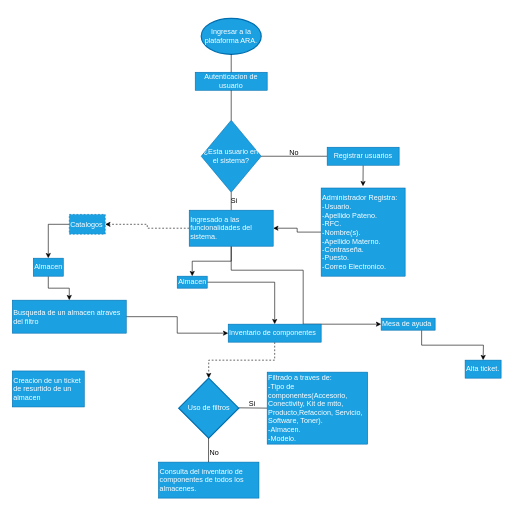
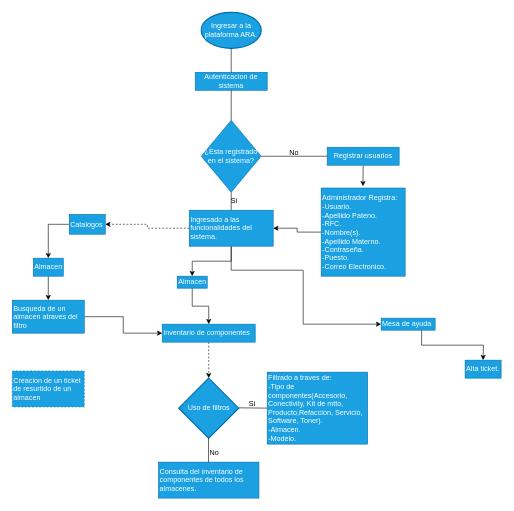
  <mxCell id="0" />
  <mxCell id="1" parent="0" />
- <mxCell id="2" value="Ingresar a la plataforma ARA." style="strokeWidth=2;html=1;shape=mxgraph.flowchart.start_1;whiteSpace=wrap;fillColor=#1ba1e2;fontColor=#ffffff;strokeColor=#006EAF;" parent="1" vertex="1"><mxGeometry x="335" y="30" width="100" height="60" as="geometry" /></mxCell>
- <mxCell id="3" value="Autenticacion de usuario" style="rounded=0;whiteSpace=wrap;html=1;fillColor=#1ba1e2;fontColor=#ffffff;strokeColor=#006EAF;" parent="1" vertex="1"><mxGeometry x="325" y="120" width="120" height="30" as="geometry" /></mxCell>
+ <mxCell id="2" value="Ingresar a la plataforma ARA." style="strokeWidth=2;html=1;shape=mxgraph.flowchart.start_1;whiteSpace=wrap;fillColor=#1ba1e2;fontColor=#ffffff;strokeColor=#006EAF;" parent="1" vertex="1"><mxGeometry x="335" y="20" width="100" height="60" as="geometry" /></mxCell>
+ <mxCell id="3" value="Autenticacion de sistema" style="rounded=0;whiteSpace=wrap;html=1;fillColor=#1ba1e2;fontColor=#ffffff;strokeColor=#006EAF;" parent="1" vertex="1"><mxGeometry x="325" y="120" width="120" height="30" as="geometry" /></mxCell>
  <mxCell id="4" value="" style="endArrow=none;html=1;rounded=0;entryX=0.5;entryY=1;entryDx=0;entryDy=0;entryPerimeter=0;" parent="1" target="2" edge="1"><mxGeometry width="50" height="50" relative="1" as="geometry"><mxPoint x="385" y="120" as="sourcePoint" /><mxPoint x="225" y="220" as="targetPoint" /><Array as="points"><mxPoint x="385" y="120" /></Array></mxGeometry></mxCell>
- <mxCell id="5" value="¿Esta usuario en el sistema?" style="rhombus;whiteSpace=wrap;html=1;fillColor=#1ba1e2;fontColor=#ffffff;strokeColor=#006EAF;" parent="1" vertex="1"><mxGeometry x="335" y="200" width="100" height="120" as="geometry" /></mxCell>
+ <mxCell id="5" value="¿Esta registrado en el sistema?" style="rhombus;whiteSpace=wrap;html=1;fillColor=#1ba1e2;fontColor=#ffffff;strokeColor=#006EAF;" parent="1" vertex="1"><mxGeometry x="335" y="200" width="100" height="120" as="geometry" /></mxCell>
  <mxCell id="6" value="" style="endArrow=none;html=1;rounded=0;entryX=0.5;entryY=1;entryDx=0;entryDy=0;entryPerimeter=0;" parent="1" edge="1"><mxGeometry width="50" height="50" relative="1" as="geometry"><mxPoint x="385" y="200" as="sourcePoint" /><mxPoint x="385" y="150" as="targetPoint" /></mxGeometry></mxCell>
  <mxCell id="7" value="" style="endArrow=none;html=1;rounded=0;entryX=0.5;entryY=1;entryDx=0;entryDy=0;entryPerimeter=0;" parent="1" edge="1"><mxGeometry width="50" height="50" relative="1" as="geometry"><mxPoint x="385" y="350" as="sourcePoint" /><mxPoint x="385" y="320" as="targetPoint" /></mxGeometry></mxCell>
  <mxCell id="8" value="" style="endArrow=none;html=1;rounded=0;entryX=1;entryY=0.5;entryDx=0;entryDy=0;" parent="1" target="5" edge="1"><mxGeometry width="50" height="50" relative="1" as="geometry"><mxPoint x="545" y="260" as="sourcePoint" /><mxPoint x="395" y="330" as="targetPoint" /><Array as="points" /></mxGeometry></mxCell>
  <mxCell id="9" value="No" style="text;html=1;strokeColor=none;fillColor=none;align=center;verticalAlign=middle;whiteSpace=wrap;rounded=0;" parent="1" vertex="1"><mxGeometry x="475" y="250" width="30" height="10" as="geometry" /></mxCell>
  <mxCell id="10" value="Si" style="text;html=1;strokeColor=none;fillColor=none;align=center;verticalAlign=middle;whiteSpace=wrap;rounded=0;" parent="1" vertex="1"><mxGeometry x="375" y="330" width="30" height="10" as="geometry" /></mxCell>
  <mxCell id="11" style="edgeStyle=orthogonalEdgeStyle;rounded=0;orthogonalLoop=1;jettySize=auto;html=1;exitX=0.5;exitY=1;exitDx=0;exitDy=0;" parent="1" source="12" edge="1"><mxGeometry relative="1" as="geometry"><mxPoint x="604.727" y="310" as="targetPoint" /></mxGeometry></mxCell>
  <mxCell id="12" value="Registrar usuarios" style="rounded=0;whiteSpace=wrap;html=1;fillColor=#1ba1e2;fontColor=#ffffff;strokeColor=#006EAF;" parent="1" vertex="1"><mxGeometry x="545" y="245" width="120" height="30" as="geometry" /></mxCell>
  <mxCell id="13" style="edgeStyle=orthogonalEdgeStyle;rounded=0;orthogonalLoop=1;jettySize=auto;html=1;exitX=0;exitY=0.5;exitDx=0;exitDy=0;entryX=1;entryY=0.5;entryDx=0;entryDy=0;" parent="1" source="14" target="18" edge="1"><mxGeometry relative="1" as="geometry" /></mxCell>
  <mxCell id="14" value="Administrador Registra:&lt;br&gt;-Usuario.&lt;br&gt;-Apellido Pateno.&lt;br&gt;-RFC.&lt;br&gt;-Nombre(s).&lt;br&gt;-Apellido Materno.&lt;br&gt;-Contraseña.&lt;br&gt;-Puesto.&lt;br&gt;-Correo Electronico." style="rounded=0;whiteSpace=wrap;html=1;fillColor=#1ba1e2;fontColor=#ffffff;strokeColor=#006EAF;align=left;" parent="1" vertex="1"><mxGeometry x="535" y="313" width="140" height="147" as="geometry" /></mxCell>
  <mxCell id="15" value="" style="edgeStyle=orthogonalEdgeStyle;rounded=0;orthogonalLoop=1;jettySize=auto;html=1;" parent="1" source="18" target="20" edge="1"><mxGeometry relative="1" as="geometry" /></mxCell>
  <mxCell id="16" value="" style="edgeStyle=orthogonalEdgeStyle;rounded=0;orthogonalLoop=1;jettySize=auto;html=1;dashed=1;" parent="1" source="18" target="22" edge="1"><mxGeometry relative="1" as="geometry" /></mxCell>
  <mxCell id="17" style="edgeStyle=orthogonalEdgeStyle;rounded=0;orthogonalLoop=1;jettySize=auto;html=1;" edge="1" parent="1" source="18"><mxGeometry relative="1" as="geometry"><mxPoint x="635" y="540" as="targetPoint" /><Array as="points"><mxPoint x="385" y="450" /><mxPoint x="505" y="450" /><mxPoint x="505" y="540" /><mxPoint x="625" y="540" /></Array></mxGeometry></mxCell>
  <mxCell id="18" value="Ingresado a las funcionalidades del sistema." style="rounded=0;whiteSpace=wrap;html=1;fillColor=#1ba1e2;fontColor=#ffffff;strokeColor=#006EAF;align=left;" parent="1" vertex="1"><mxGeometry x="315" y="350" width="140" height="60" as="geometry" /></mxCell>
  <mxCell id="19" value="" style="edgeStyle=orthogonalEdgeStyle;rounded=0;orthogonalLoop=1;jettySize=auto;html=1;" parent="1" source="20" target="24" edge="1"><mxGeometry relative="1" as="geometry" /></mxCell>
  <mxCell id="20" value="Almacen" style="whiteSpace=wrap;html=1;align=left;fillColor=#1ba1e2;strokeColor=#006EAF;fontColor=#ffffff;rounded=0;" parent="1" vertex="1"><mxGeometry x="295" y="460" width="50" height="20" as="geometry" /></mxCell>
  <mxCell id="21" value="" style="edgeStyle=orthogonalEdgeStyle;rounded=0;orthogonalLoop=1;jettySize=auto;html=1;" parent="1" source="22" target="26" edge="1"><mxGeometry relative="1" as="geometry" /></mxCell>
- <mxCell id="22" value="Catalogos" style="whiteSpace=wrap;html=1;align=left;fillColor=#1ba1e2;strokeColor=#006EAF;fontColor=#ffffff;rounded=0;dashed=1;" parent="1" vertex="1"><mxGeometry x="115" y="357" width="60" height="33" as="geometry" /></mxCell>
+ <mxCell id="22" value="Catalogos" style="whiteSpace=wrap;html=1;align=left;fillColor=#1ba1e2;strokeColor=#006EAF;fontColor=#ffffff;rounded=0;" parent="1" vertex="1"><mxGeometry x="115" y="357" width="60" height="33" as="geometry" /></mxCell>
  <mxCell id="23" style="edgeStyle=orthogonalEdgeStyle;rounded=0;orthogonalLoop=1;jettySize=auto;html=1;exitX=0.5;exitY=1;exitDx=0;exitDy=0;entryX=0.5;entryY=0;entryDx=0;entryDy=0;entryPerimeter=0;dashed=1;" edge="1" parent="1" source="24" target="30"><mxGeometry relative="1" as="geometry" /></mxCell>
- <mxCell id="24" value="Inventario de componentes" style="rounded=0;whiteSpace=wrap;html=1;align=left;fillColor=#1ba1e2;strokeColor=#006EAF;fontColor=#ffffff;" parent="1" vertex="1"><mxGeometry x="380" y="540" width="155" height="30" as="geometry" /></mxCell>
+ <mxCell id="24" value="Inventario de componentes" style="rounded=0;whiteSpace=wrap;html=1;align=left;fillColor=#1ba1e2;strokeColor=#006EAF;fontColor=#ffffff;" parent="1" vertex="1"><mxGeometry x="270" y="540" width="155" height="30" as="geometry" /></mxCell>
  <mxCell id="25" value="" style="edgeStyle=orthogonalEdgeStyle;rounded=0;orthogonalLoop=1;jettySize=auto;html=1;" edge="1" parent="1" source="26" target="29"><mxGeometry relative="1" as="geometry" /></mxCell>
  <mxCell id="26" value="Almacen" style="whiteSpace=wrap;html=1;align=left;fillColor=#1ba1e2;strokeColor=#006EAF;fontColor=#ffffff;rounded=0;" parent="1" vertex="1"><mxGeometry x="55" y="430" width="50" height="30" as="geometry" /></mxCell>
  <mxCell id="27" value="Consulta del inventario de componentes de todos los almacenes." style="whiteSpace=wrap;html=1;align=left;fillColor=#1ba1e2;strokeColor=#006EAF;fontColor=#ffffff;rounded=0;" parent="1" vertex="1"><mxGeometry x="263.75" y="770" width="167.5" height="60" as="geometry" /></mxCell>
  <mxCell id="28" value="" style="edgeStyle=orthogonalEdgeStyle;rounded=0;orthogonalLoop=1;jettySize=auto;html=1;" edge="1" parent="1" source="29" target="24"><mxGeometry relative="1" as="geometry" /></mxCell>
- <mxCell id="29" value="Busqueda de un almacen atraves del filtro" style="whiteSpace=wrap;html=1;align=left;fillColor=#1ba1e2;strokeColor=#006EAF;fontColor=#ffffff;rounded=0;" vertex="1" parent="1"><mxGeometry x="20" y="500" width="190" height="55" as="geometry" /></mxCell>
+ <mxCell id="29" value="Busqueda de un almacen atraves del filtro" style="whiteSpace=wrap;html=1;align=left;fillColor=#1ba1e2;strokeColor=#006EAF;fontColor=#ffffff;rounded=0;" vertex="1" parent="1"><mxGeometry x="20" y="500" width="120" height="55" as="geometry" /></mxCell>
  <mxCell id="30" value="Uso de filtros" style="strokeWidth=2;html=1;shape=mxgraph.flowchart.decision;whiteSpace=wrap;fillColor=#1ba1e2;fontColor=#ffffff;strokeColor=#006EAF;" vertex="1" parent="1"><mxGeometry x="297.5" y="630" width="100" height="100" as="geometry" /></mxCell>
  <mxCell id="31" value="Si" style="text;html=1;strokeColor=none;fillColor=none;align=center;verticalAlign=middle;whiteSpace=wrap;rounded=0;" vertex="1" parent="1"><mxGeometry x="405" y="668" width="30" height="10" as="geometry" /></mxCell>
  <mxCell id="32" value="" style="endArrow=none;html=1;rounded=0;entryX=1;entryY=0.5;entryDx=0;entryDy=0;" edge="1" parent="1"><mxGeometry width="50" height="50" relative="1" as="geometry"><mxPoint x="445" y="680" as="sourcePoint" /><mxPoint x="397.5" y="679.47" as="targetPoint" /><Array as="points" /></mxGeometry></mxCell>
  <mxCell id="33" value="No" style="text;html=1;strokeColor=none;fillColor=none;align=center;verticalAlign=middle;whiteSpace=wrap;rounded=0;" vertex="1" parent="1"><mxGeometry x="342" y="750" width="30" height="10" as="geometry" /></mxCell>
  <mxCell id="34" value="" style="endArrow=none;html=1;rounded=0;entryX=1;entryY=0.5;entryDx=0;entryDy=0;" edge="1" parent="1"><mxGeometry width="50" height="50" relative="1" as="geometry"><mxPoint x="347.2" y="770" as="sourcePoint" /><mxPoint x="347.2" y="730" as="targetPoint" /><Array as="points" /></mxGeometry></mxCell>
  <mxCell id="35" value="Filtrado a traves de:&lt;br&gt;-Tipo de componentes(Accesorio, Conectivity, Kit de mtto, Producto,Refaccion, Servicio, Software, Toner).&lt;br&gt;-Almacen.&lt;br&gt;-Modelo." style="whiteSpace=wrap;html=1;align=left;fillColor=#1ba1e2;strokeColor=#006EAF;fontColor=#ffffff;rounded=0;" vertex="1" parent="1"><mxGeometry x="445" y="620" width="167.5" height="120" as="geometry" /></mxCell>
  <mxCell id="36" style="edgeStyle=orthogonalEdgeStyle;rounded=0;orthogonalLoop=1;jettySize=auto;html=1;exitX=0.75;exitY=1;exitDx=0;exitDy=0;" edge="1" parent="1" source="37"><mxGeometry relative="1" as="geometry"><mxPoint x="805" y="600" as="targetPoint" /></mxGeometry></mxCell>
  <mxCell id="37" value="Mesa de ayuda" style="whiteSpace=wrap;html=1;align=left;fillColor=#1ba1e2;strokeColor=#006EAF;fontColor=#ffffff;rounded=0;" vertex="1" parent="1"><mxGeometry x="635" y="530" width="90" height="20" as="geometry" /></mxCell>
  <mxCell id="38" value="Alta ticket." style="rounded=0;whiteSpace=wrap;html=1;align=left;fillColor=#1ba1e2;strokeColor=#006EAF;fontColor=#ffffff;" vertex="1" parent="1"><mxGeometry x="775" y="600" width="60" height="30" as="geometry" /></mxCell>
- <mxCell id="39" value="Creacion de un ticket de resurtido de un almacen" style="whiteSpace=wrap;html=1;align=left;fillColor=#1ba1e2;strokeColor=#006EAF;fontColor=#ffffff;rounded=0;" vertex="1" parent="1"><mxGeometry x="20" y="618" width="120" height="60" as="geometry" /></mxCell>
+ <mxCell id="39" value="Creacion de un ticket de resurtido de un almacen" style="whiteSpace=wrap;html=1;align=left;fillColor=#1ba1e2;strokeColor=#006EAF;fontColor=#ffffff;rounded=0;dashed=1;" vertex="1" parent="1"><mxGeometry x="20" y="618" width="120" height="60" as="geometry" /></mxCell>
